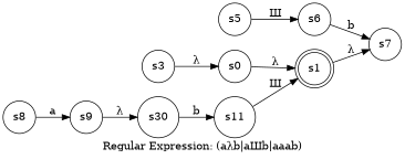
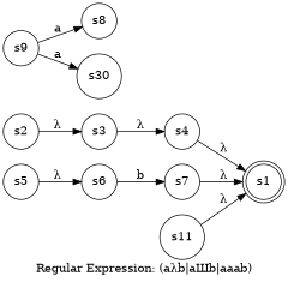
  digraph {
    label="Regular Expression: (aλb|aШb|aaab)"
    rankdir=LR
    node [shape=circle]
    s1 [shape=doublecircle]
+   s2
    s3
    s5
    s6
    s8
    s9
-   s4 [label=s0]
+   s4
    s7
    n10 [label=s30]
    s11
+   s2 -> s3 [label="λ"]
    s3 -> s4 [label="λ"]
-   s5 -> s6 [label="Ш"]
+   s5 -> s6 [label="λ"]
    s6 -> s7 [label=b]
-   s8 -> s9 [label=a]
-   s9 -> n10 [label="λ"]
+   s9 -> s8 [label=a]
+   s9 -> n10 [label=a]
    s4 -> s1 [label="λ"]
-   s1 -> s7 [label="λ"]
-   n10 -> s11 [label=b]
-   s11 -> s1 [label="Ш"]
+   s7 -> s1 [label="λ"]
+   s11 -> s1 [label="λ"]
  }
